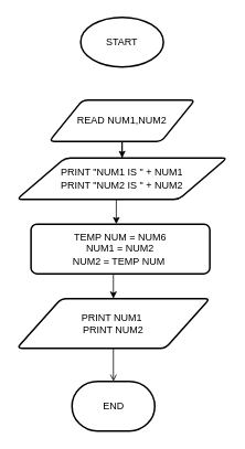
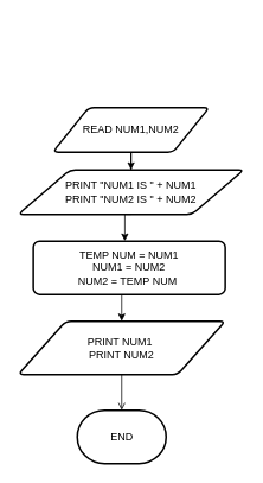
  <mxCell id="0" />
  <mxCell id="1" parent="0" />
- <mxCell id="2" value="START" style="strokeWidth=2;html=1;shape=mxgraph.flowchart.start_1;whiteSpace=wrap;" vertex="1" parent="1"><mxGeometry x="97" y="20" width="100" height="60" as="geometry" /></mxCell>
  <mxCell id="3" style="edgeStyle=orthogonalEdgeStyle;rounded=0;orthogonalLoop=1;jettySize=auto;html=1;exitX=0.5;exitY=1;exitDx=0;exitDy=0;" edge="1" parent="1" source="4" target="6"><mxGeometry relative="1" as="geometry" /></mxCell>
  <mxCell id="4" value="READ NUM1,NUM2" style="shape=parallelogram;html=1;strokeWidth=2;perimeter=parallelogramPerimeter;whiteSpace=wrap;rounded=1;arcSize=12;size=0.23;" vertex="1" parent="1"><mxGeometry x="59" y="120" width="176" height="50" as="geometry" /></mxCell>
  <mxCell id="5" style="edgeStyle=orthogonalEdgeStyle;rounded=0;orthogonalLoop=1;jettySize=auto;html=1;exitX=0.5;exitY=1;exitDx=0;exitDy=0;entryX=0.5;entryY=0;entryDx=0;entryDy=0;" edge="1" parent="1" source="6"><mxGeometry relative="1" as="geometry"><mxPoint x="140" y="270" as="targetPoint" /></mxGeometry></mxCell>
  <mxCell id="6" value="PRINT &quot;NUM1 IS &quot; + NUM1&lt;div&gt;PRINT &quot;NUM2 IS &quot; + NUM2&lt;/div&gt;" style="shape=parallelogram;html=1;strokeWidth=2;perimeter=parallelogramPerimeter;whiteSpace=wrap;rounded=1;arcSize=12;size=0.23;" vertex="1" parent="1"><mxGeometry x="20" y="190" width="254" height="50" as="geometry" /></mxCell>
  <mxCell id="7" style="edgeStyle=orthogonalEdgeStyle;rounded=0;orthogonalLoop=1;jettySize=auto;html=1;exitX=0.5;exitY=1;exitDx=0;exitDy=0;entryX=0.5;entryY=0;entryDx=0;entryDy=0;" edge="1" parent="1" source="8" target="10"><mxGeometry relative="1" as="geometry" /></mxCell>
- <mxCell id="8" value="TEMP NUM = NUM6&lt;div&gt;NUM1 = NUM2&lt;/div&gt;&lt;div&gt;NUM2 = TEMP NUM&amp;nbsp;&lt;/div&gt;" style="rounded=1;whiteSpace=wrap;html=1;absoluteArcSize=1;arcSize=14;strokeWidth=2;" vertex="1" parent="1"><mxGeometry x="37" y="270" width="216" height="60" as="geometry" /></mxCell>
+ <mxCell id="8" value="TEMP NUM = NUM1&lt;div&gt;NUM1 = NUM2&lt;/div&gt;&lt;div&gt;NUM2 = TEMP NUM&amp;nbsp;&lt;/div&gt;" style="rounded=1;whiteSpace=wrap;html=1;absoluteArcSize=1;arcSize=14;strokeWidth=2;" vertex="1" parent="1"><mxGeometry x="37" y="270" width="216" height="60" as="geometry" /></mxCell>
  <mxCell id="9" style="edgeStyle=orthogonalEdgeStyle;rounded=0;orthogonalLoop=1;jettySize=auto;html=1;exitX=0.5;exitY=1;exitDx=0;exitDy=0;endArrow=open;" edge="1" parent="1" source="10" target="11"><mxGeometry relative="1" as="geometry" /></mxCell>
  <mxCell id="10" value="PRINT NUM1&amp;nbsp;&lt;div&gt;PRINT NUM2&lt;/div&gt;" style="shape=parallelogram;html=1;strokeWidth=2;perimeter=parallelogramPerimeter;whiteSpace=wrap;rounded=1;arcSize=12;size=0.23;" vertex="1" parent="1"><mxGeometry x="20" y="360" width="233" height="60" as="geometry" /></mxCell>
  <mxCell id="11" value="END" style="strokeWidth=2;html=1;shape=mxgraph.flowchart.terminator;whiteSpace=wrap;" vertex="1" parent="1"><mxGeometry x="86.5" y="460" width="100" height="60" as="geometry" /></mxCell>
